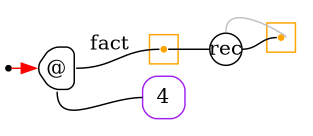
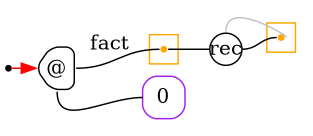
  digraph {
    labeldistance=0
    nodesep=.175
    rankdir=LR
    ranksep=.175
    node [color=orange fixedsize=true orientation=90 shape=point]
    edge [arrowhead=none arrowtail=none headport=w tailport=e]
    ndcluster_nd24
    ndcluster_nd72
    nd1 [color="" orientation=""]
    n4 [color="#000000" height=.4 label="@" shape=house style=rounded width=.4]
    n5 [color="#000000" height=.3 label=rec shape=circle style=rounded width=.3 orientation=""]
-   n6 [color=purple height=.4 label=4 shape=square style=rounded width=.4]
+   n6 [color=purple height=.4 label=0 shape=square style=rounded width=.4]
    subgraph cluster_1 {
      color=orange
      style=fill
      ndcluster_nd24
    }
    subgraph cluster_2 {
      color=orange
      style=fill
      ndcluster_nd72
    }
    ndcluster_nd24 -> n5 [color=black]
    nd1 -> n4 [arrowhead=normal color=red]
    n4 -> ndcluster_nd24 [label=fact]
    n4 -> n6 [tailport=s]
    n5 -> ndcluster_nd72 [color=grey dir=back headport=e tailport=n]
    n5 -> ndcluster_nd72
  }
